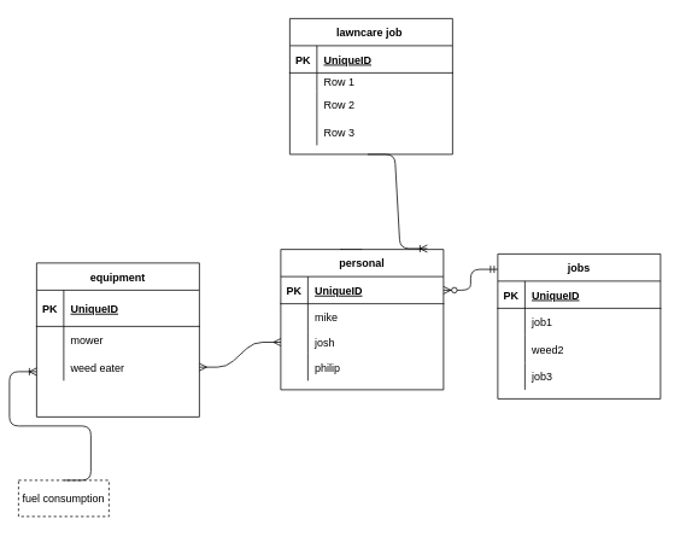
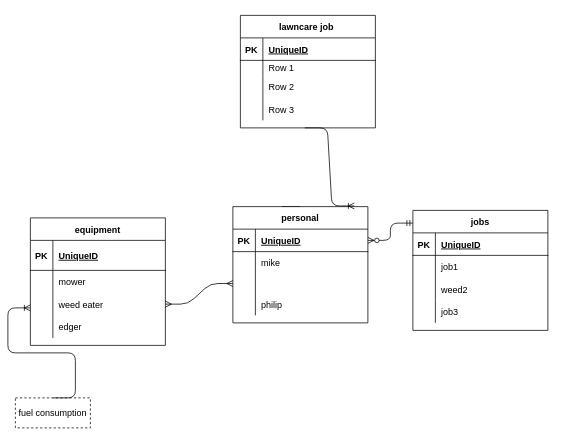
  <mxCell id="0" />
  <mxCell id="1" parent="0" />
  <mxCell id="2" value="lawncare job " style="shape=table;startSize=30;container=1;collapsible=1;childLayout=tableLayout;fixedRows=1;rowLines=0;fontStyle=1;align=center;resizeLast=1;" vertex="1" parent="1"><mxGeometry x="320" y="20" width="180" height="150" as="geometry" /></mxCell>
  <mxCell id="3" value="" style="shape=partialRectangle;collapsible=0;dropTarget=0;pointerEvents=0;fillColor=none;top=0;left=0;bottom=1;right=0;points=[[0,0.5],[1,0.5]];portConstraint=eastwest;" vertex="1" parent="2"><mxGeometry y="30" width="180" height="30" as="geometry" /></mxCell>
  <mxCell id="4" value="PK" style="shape=partialRectangle;connectable=0;fillColor=none;top=0;left=0;bottom=0;right=0;fontStyle=1;overflow=hidden;" vertex="1" parent="3"><mxGeometry width="30" height="30" as="geometry" /></mxCell>
  <mxCell id="5" value="UniqueID" style="shape=partialRectangle;connectable=0;fillColor=none;top=0;left=0;bottom=0;right=0;align=left;spacingLeft=6;fontStyle=5;overflow=hidden;" vertex="1" parent="3"><mxGeometry x="30" width="150" height="30" as="geometry" /></mxCell>
  <mxCell id="6" value="" style="shape=partialRectangle;collapsible=0;dropTarget=0;pointerEvents=0;fillColor=none;top=0;left=0;bottom=0;right=0;points=[[0,0.5],[1,0.5]];portConstraint=eastwest;" vertex="1" parent="2"><mxGeometry y="60" width="180" height="20" as="geometry" /></mxCell>
  <mxCell id="7" value="" style="shape=partialRectangle;connectable=0;fillColor=none;top=0;left=0;bottom=0;right=0;editable=1;overflow=hidden;" vertex="1" parent="6"><mxGeometry width="30" height="20" as="geometry" /></mxCell>
  <mxCell id="8" value="Row 1" style="shape=partialRectangle;connectable=0;fillColor=none;top=0;left=0;bottom=0;right=0;align=left;spacingLeft=6;overflow=hidden;" vertex="1" parent="6"><mxGeometry x="30" width="150" height="20" as="geometry" /></mxCell>
  <mxCell id="9" value="" style="shape=partialRectangle;collapsible=0;dropTarget=0;pointerEvents=0;fillColor=none;top=0;left=0;bottom=0;right=0;points=[[0,0.5],[1,0.5]];portConstraint=eastwest;" vertex="1" parent="2"><mxGeometry y="80" width="180" height="30" as="geometry" /></mxCell>
  <mxCell id="10" value="" style="shape=partialRectangle;connectable=0;fillColor=none;top=0;left=0;bottom=0;right=0;editable=1;overflow=hidden;" vertex="1" parent="9"><mxGeometry width="30" height="30" as="geometry" /></mxCell>
  <mxCell id="11" value="Row 2" style="shape=partialRectangle;connectable=0;fillColor=none;top=0;left=0;bottom=0;right=0;align=left;spacingLeft=6;overflow=hidden;" vertex="1" parent="9"><mxGeometry x="30" width="150" height="30" as="geometry" /></mxCell>
  <mxCell id="12" value="" style="shape=partialRectangle;collapsible=0;dropTarget=0;pointerEvents=0;fillColor=none;top=0;left=0;bottom=0;right=0;points=[[0,0.5],[1,0.5]];portConstraint=eastwest;" vertex="1" parent="2"><mxGeometry y="110" width="180" height="30" as="geometry" /></mxCell>
  <mxCell id="13" value="" style="shape=partialRectangle;connectable=0;fillColor=none;top=0;left=0;bottom=0;right=0;editable=1;overflow=hidden;" vertex="1" parent="12"><mxGeometry width="30" height="30" as="geometry" /></mxCell>
  <mxCell id="14" value="Row 3" style="shape=partialRectangle;connectable=0;fillColor=none;top=0;left=0;bottom=0;right=0;align=left;spacingLeft=6;overflow=hidden;" vertex="1" parent="12"><mxGeometry x="30" width="150" height="30" as="geometry" /></mxCell>
  <mxCell id="15" value="equipment" style="shape=table;startSize=30;container=1;collapsible=1;childLayout=tableLayout;fixedRows=1;rowLines=0;fontStyle=1;align=center;resizeLast=1;" vertex="1" parent="1"><mxGeometry x="40" y="290" width="180" height="170" as="geometry" /></mxCell>
  <mxCell id="16" value="" style="shape=partialRectangle;collapsible=0;dropTarget=0;pointerEvents=0;fillColor=none;top=0;left=0;bottom=1;right=0;points=[[0,0.5],[1,0.5]];portConstraint=eastwest;" vertex="1" parent="15"><mxGeometry y="30" width="180" height="40" as="geometry" /></mxCell>
  <mxCell id="17" value="PK" style="shape=partialRectangle;connectable=0;fillColor=none;top=0;left=0;bottom=0;right=0;fontStyle=1;overflow=hidden;" vertex="1" parent="16"><mxGeometry width="30" height="40" as="geometry" /></mxCell>
  <mxCell id="18" value="UniqueID" style="shape=partialRectangle;connectable=0;fillColor=none;top=0;left=0;bottom=0;right=0;align=left;spacingLeft=6;fontStyle=5;overflow=hidden;" vertex="1" parent="16"><mxGeometry x="30" width="150" height="40" as="geometry" /></mxCell>
  <mxCell id="19" value="" style="shape=partialRectangle;collapsible=0;dropTarget=0;pointerEvents=0;fillColor=none;top=0;left=0;bottom=0;right=0;points=[[0,0.5],[1,0.5]];portConstraint=eastwest;" vertex="1" parent="15"><mxGeometry y="70" width="180" height="30" as="geometry" /></mxCell>
  <mxCell id="20" value="" style="shape=partialRectangle;connectable=0;fillColor=none;top=0;left=0;bottom=0;right=0;editable=1;overflow=hidden;" vertex="1" parent="19"><mxGeometry width="30" height="30" as="geometry" /></mxCell>
  <mxCell id="21" value="mower" style="shape=partialRectangle;connectable=0;fillColor=none;top=0;left=0;bottom=0;right=0;align=left;spacingLeft=6;overflow=hidden;" vertex="1" parent="19"><mxGeometry x="30" width="150" height="30" as="geometry" /></mxCell>
  <mxCell id="22" value="" style="shape=partialRectangle;collapsible=0;dropTarget=0;pointerEvents=0;fillColor=none;top=0;left=0;bottom=0;right=0;points=[[0,0.5],[1,0.5]];portConstraint=eastwest;" vertex="1" parent="15"><mxGeometry y="100" width="180" height="30" as="geometry" /></mxCell>
  <mxCell id="23" value="" style="shape=partialRectangle;connectable=0;fillColor=none;top=0;left=0;bottom=0;right=0;editable=1;overflow=hidden;" vertex="1" parent="22"><mxGeometry width="30" height="30" as="geometry" /></mxCell>
  <mxCell id="24" value="weed eater" style="shape=partialRectangle;connectable=0;fillColor=none;top=0;left=0;bottom=0;right=0;align=left;spacingLeft=6;overflow=hidden;" vertex="1" parent="22"><mxGeometry x="30" width="150" height="30" as="geometry" /></mxCell>
  <mxCell id="25" value="" style="shape=partialRectangle;collapsible=0;dropTarget=0;pointerEvents=0;fillColor=none;top=0;left=0;bottom=0;right=0;points=[[0,0.5],[1,0.5]];portConstraint=eastwest;" vertex="1" parent="15"><mxGeometry y="130" width="180" height="30" as="geometry" /></mxCell>
  <mxCell id="26" value="" style="shape=partialRectangle;connectable=0;fillColor=none;top=0;left=0;bottom=0;right=0;editable=1;overflow=hidden;" vertex="1" parent="25"><mxGeometry width="30" height="30" as="geometry" /></mxCell>
+ <mxCell id="27" value="edger" style="shape=partialRectangle;connectable=0;fillColor=none;top=0;left=0;bottom=0;right=0;align=left;spacingLeft=6;overflow=hidden;" vertex="1" parent="25"><mxGeometry x="30" width="150" height="30" as="geometry" /></mxCell>
  <mxCell id="28" style="edgeStyle=orthogonalEdgeStyle;rounded=0;orthogonalLoop=1;jettySize=auto;html=1;exitX=0.5;exitY=0;exitDx=0;exitDy=0;entryX=0.372;entryY=-0.012;entryDx=0;entryDy=0;entryPerimeter=0;" edge="1" parent="1" source="43" target="43"><mxGeometry relative="1" as="geometry" /></mxCell>
  <mxCell id="29" value="jobs" style="shape=table;startSize=30;container=1;collapsible=1;childLayout=tableLayout;fixedRows=1;rowLines=0;fontStyle=1;align=center;resizeLast=1;" vertex="1" parent="1"><mxGeometry x="550" y="280" width="180" height="160" as="geometry" /></mxCell>
  <mxCell id="30" value="" style="shape=partialRectangle;collapsible=0;dropTarget=0;pointerEvents=0;fillColor=none;top=0;left=0;bottom=1;right=0;points=[[0,0.5],[1,0.5]];portConstraint=eastwest;" vertex="1" parent="29"><mxGeometry y="30" width="180" height="30" as="geometry" /></mxCell>
  <mxCell id="31" value="PK" style="shape=partialRectangle;connectable=0;fillColor=none;top=0;left=0;bottom=0;right=0;fontStyle=1;overflow=hidden;" vertex="1" parent="30"><mxGeometry width="30" height="30" as="geometry" /></mxCell>
  <mxCell id="32" value="UniqueID" style="shape=partialRectangle;connectable=0;fillColor=none;top=0;left=0;bottom=0;right=0;align=left;spacingLeft=6;fontStyle=5;overflow=hidden;" vertex="1" parent="30"><mxGeometry x="30" width="150" height="30" as="geometry" /></mxCell>
  <mxCell id="33" value="" style="shape=partialRectangle;collapsible=0;dropTarget=0;pointerEvents=0;fillColor=none;top=0;left=0;bottom=0;right=0;points=[[0,0.5],[1,0.5]];portConstraint=eastwest;" vertex="1" parent="29"><mxGeometry y="60" width="180" height="30" as="geometry" /></mxCell>
  <mxCell id="34" value="" style="shape=partialRectangle;connectable=0;fillColor=none;top=0;left=0;bottom=0;right=0;editable=1;overflow=hidden;" vertex="1" parent="33"><mxGeometry width="30" height="30" as="geometry" /></mxCell>
  <mxCell id="35" value="job1" style="shape=partialRectangle;connectable=0;fillColor=none;top=0;left=0;bottom=0;right=0;align=left;spacingLeft=6;overflow=hidden;" vertex="1" parent="33"><mxGeometry x="30" width="150" height="30" as="geometry" /></mxCell>
  <mxCell id="36" value="" style="shape=partialRectangle;collapsible=0;dropTarget=0;pointerEvents=0;fillColor=none;top=0;left=0;bottom=0;right=0;points=[[0,0.5],[1,0.5]];portConstraint=eastwest;" vertex="1" parent="29"><mxGeometry y="90" width="180" height="30" as="geometry" /></mxCell>
  <mxCell id="37" value="" style="shape=partialRectangle;connectable=0;fillColor=none;top=0;left=0;bottom=0;right=0;editable=1;overflow=hidden;" vertex="1" parent="36"><mxGeometry width="30" height="30" as="geometry" /></mxCell>
  <mxCell id="38" value="weed2" style="shape=partialRectangle;connectable=0;fillColor=none;top=0;left=0;bottom=0;right=0;align=left;spacingLeft=6;overflow=hidden;" vertex="1" parent="36"><mxGeometry x="30" width="150" height="30" as="geometry" /></mxCell>
  <mxCell id="39" value="" style="shape=partialRectangle;collapsible=0;dropTarget=0;pointerEvents=0;fillColor=none;top=0;left=0;bottom=0;right=0;points=[[0,0.5],[1,0.5]];portConstraint=eastwest;" vertex="1" parent="29"><mxGeometry y="120" width="180" height="30" as="geometry" /></mxCell>
  <mxCell id="40" value="" style="shape=partialRectangle;connectable=0;fillColor=none;top=0;left=0;bottom=0;right=0;editable=1;overflow=hidden;" vertex="1" parent="39"><mxGeometry width="30" height="30" as="geometry" /></mxCell>
  <mxCell id="41" value="job3" style="shape=partialRectangle;connectable=0;fillColor=none;top=0;left=0;bottom=0;right=0;align=left;spacingLeft=6;overflow=hidden;" vertex="1" parent="39"><mxGeometry x="30" width="150" height="30" as="geometry" /></mxCell>
  <mxCell id="42" value="" style="edgeStyle=entityRelationEdgeStyle;fontSize=12;html=1;endArrow=ERmany;startArrow=ERmany;entryX=0;entryY=0.5;entryDx=0;entryDy=0;" edge="1" parent="1" source="22" target="50"><mxGeometry width="100" height="100" relative="1" as="geometry"><mxPoint x="380" y="460" as="sourcePoint" /><mxPoint x="480" y="360" as="targetPoint" /></mxGeometry></mxCell>
  <mxCell id="43" value="personal" style="shape=table;startSize=30;container=1;collapsible=1;childLayout=tableLayout;fixedRows=1;rowLines=0;fontStyle=1;align=center;resizeLast=1;" vertex="1" parent="1"><mxGeometry x="310" y="275" width="180" height="155" as="geometry" /></mxCell>
  <mxCell id="44" value="" style="shape=partialRectangle;collapsible=0;dropTarget=0;pointerEvents=0;fillColor=none;top=0;left=0;bottom=1;right=0;points=[[0,0.5],[1,0.5]];portConstraint=eastwest;" vertex="1" parent="43"><mxGeometry y="30" width="180" height="30" as="geometry" /></mxCell>
  <mxCell id="45" value="PK" style="shape=partialRectangle;connectable=0;fillColor=none;top=0;left=0;bottom=0;right=0;fontStyle=1;overflow=hidden;" vertex="1" parent="44"><mxGeometry width="30" height="30" as="geometry" /></mxCell>
  <mxCell id="46" value="UniqueID" style="shape=partialRectangle;connectable=0;fillColor=none;top=0;left=0;bottom=0;right=0;align=left;spacingLeft=6;fontStyle=5;overflow=hidden;" vertex="1" parent="44"><mxGeometry x="30" width="150" height="30" as="geometry" /></mxCell>
  <mxCell id="47" value="" style="shape=partialRectangle;collapsible=0;dropTarget=0;pointerEvents=0;fillColor=none;top=0;left=0;bottom=0;right=0;points=[[0,0.5],[1,0.5]];portConstraint=eastwest;" vertex="1" parent="43"><mxGeometry y="60" width="180" height="30" as="geometry" /></mxCell>
  <mxCell id="48" value="" style="shape=partialRectangle;connectable=0;fillColor=none;top=0;left=0;bottom=0;right=0;editable=1;overflow=hidden;" vertex="1" parent="47"><mxGeometry width="30" height="30" as="geometry" /></mxCell>
  <mxCell id="49" value="mike" style="shape=partialRectangle;connectable=0;fillColor=none;top=0;left=0;bottom=0;right=0;align=left;spacingLeft=6;overflow=hidden;" vertex="1" parent="47"><mxGeometry x="30" width="150" height="30" as="geometry" /></mxCell>
  <mxCell id="50" value="" style="shape=partialRectangle;collapsible=0;dropTarget=0;pointerEvents=0;fillColor=none;top=0;left=0;bottom=0;right=0;points=[[0,0.5],[1,0.5]];portConstraint=eastwest;" vertex="1" parent="43"><mxGeometry y="90" width="180" height="25" as="geometry" /></mxCell>
  <mxCell id="51" value="" style="shape=partialRectangle;connectable=0;fillColor=none;top=0;left=0;bottom=0;right=0;editable=1;overflow=hidden;" vertex="1" parent="50"><mxGeometry width="30" height="25" as="geometry" /></mxCell>
- <mxCell id="52" value="josh" style="shape=partialRectangle;connectable=0;fillColor=none;top=0;left=0;bottom=0;right=0;align=left;spacingLeft=6;overflow=hidden;" vertex="1" parent="50"><mxGeometry x="30" width="150" height="25" as="geometry" /></mxCell>
  <mxCell id="53" value="" style="shape=partialRectangle;collapsible=0;dropTarget=0;pointerEvents=0;fillColor=none;top=0;left=0;bottom=0;right=0;points=[[0,0.5],[1,0.5]];portConstraint=eastwest;" vertex="1" parent="43"><mxGeometry y="115" width="180" height="30" as="geometry" /></mxCell>
  <mxCell id="54" value="" style="shape=partialRectangle;connectable=0;fillColor=none;top=0;left=0;bottom=0;right=0;editable=1;overflow=hidden;" vertex="1" parent="53"><mxGeometry width="30" height="30" as="geometry" /></mxCell>
  <mxCell id="55" value="philip" style="shape=partialRectangle;connectable=0;fillColor=none;top=0;left=0;bottom=0;right=0;align=left;spacingLeft=6;overflow=hidden;" vertex="1" parent="53"><mxGeometry x="30" width="150" height="30" as="geometry" /></mxCell>
  <mxCell id="56" value="" style="edgeStyle=entityRelationEdgeStyle;fontSize=12;html=1;endArrow=ERoneToMany;exitX=0.478;exitY=1.333;exitDx=0;exitDy=0;exitPerimeter=0;entryX=0.9;entryY=-0.006;entryDx=0;entryDy=0;entryPerimeter=0;" edge="1" parent="1" source="12" target="43"><mxGeometry width="100" height="100" relative="1" as="geometry"><mxPoint x="390" y="440" as="sourcePoint" /><mxPoint x="406" y="280" as="targetPoint" /></mxGeometry></mxCell>
  <mxCell id="57" value="" style="edgeStyle=entityRelationEdgeStyle;fontSize=12;html=1;endArrow=ERzeroToMany;startArrow=ERmandOne;entryX=1;entryY=0.5;entryDx=0;entryDy=0;exitX=0;exitY=0.106;exitDx=0;exitDy=0;exitPerimeter=0;" edge="1" parent="1" source="29" target="44"><mxGeometry width="100" height="100" relative="1" as="geometry"><mxPoint x="580" y="250" as="sourcePoint" /><mxPoint x="490" y="340" as="targetPoint" /></mxGeometry></mxCell>
  <mxCell id="58" value="fuel consumption" style="whiteSpace=wrap;html=1;align=center;dashed=1;" vertex="1" parent="1"><mxGeometry x="20" y="530" width="100" height="40" as="geometry" /></mxCell>
  <mxCell id="59" value="" style="edgeStyle=entityRelationEdgeStyle;fontSize=12;html=1;endArrow=ERoneToMany;exitX=0.5;exitY=0;exitDx=0;exitDy=0;" edge="1" parent="1" source="58"><mxGeometry width="100" height="100" relative="1" as="geometry"><mxPoint x="390" y="440" as="sourcePoint" /><mxPoint x="40" y="410" as="targetPoint" /></mxGeometry></mxCell>
